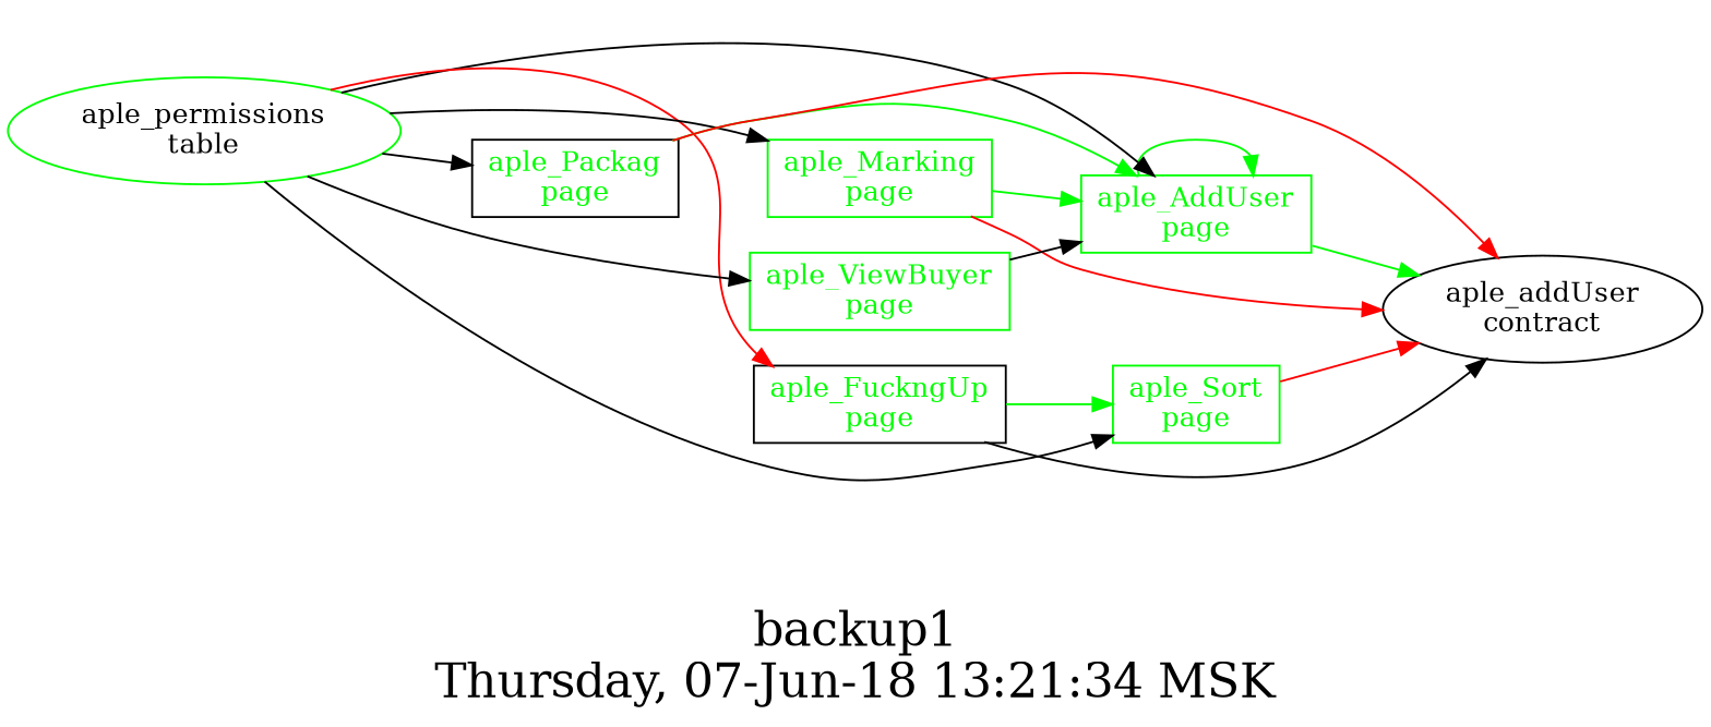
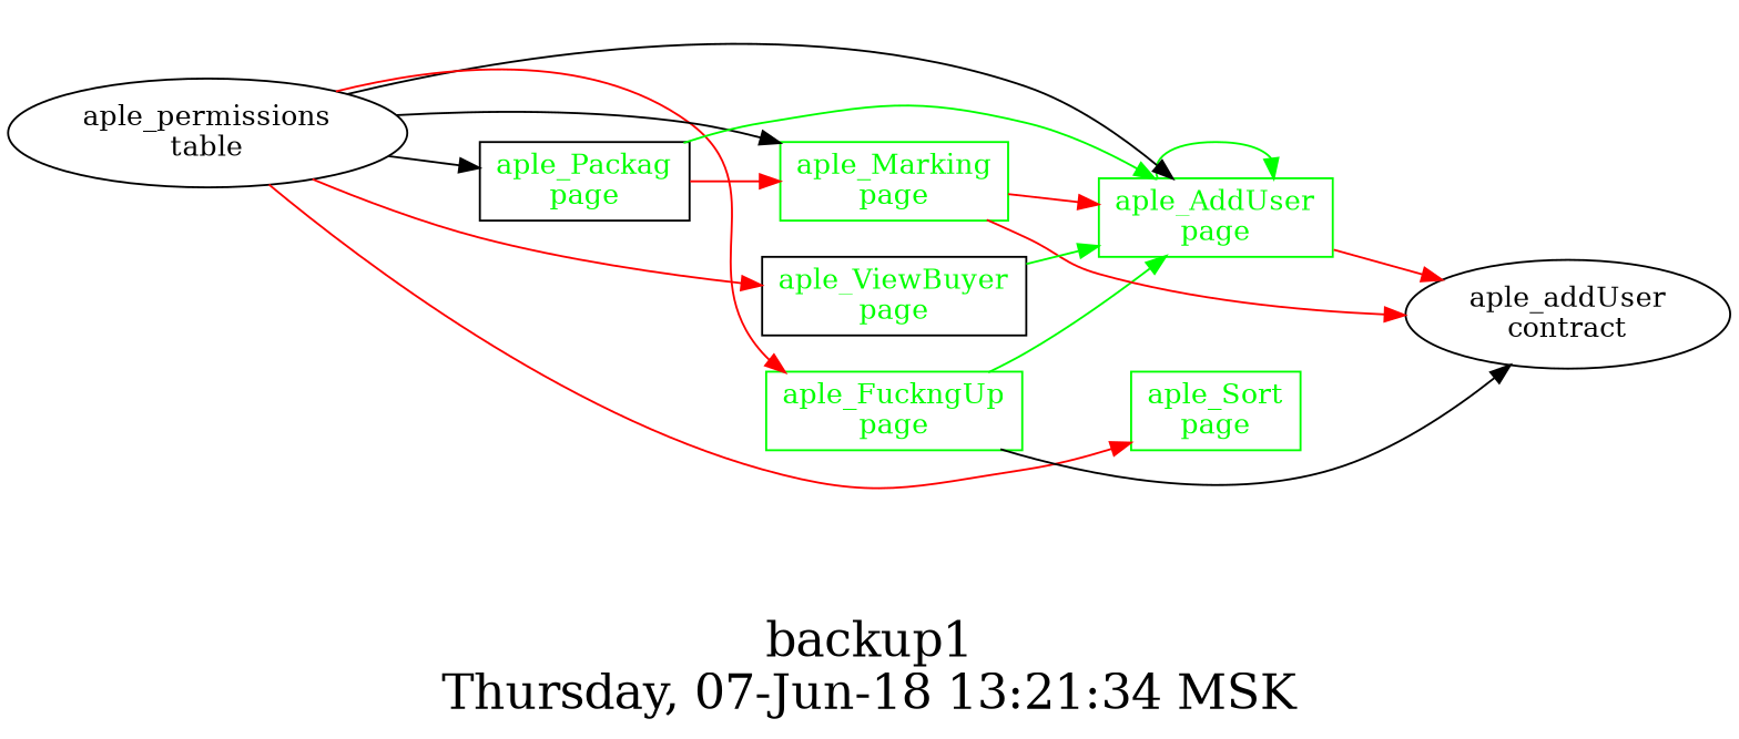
  digraph {
    fontsize=24
    label="backup1\nThursday, 07-Jun-18 13:21:34 MSK"
    nojustify=true
    ordering=out
    rankdir=LR
    node [color=green fontcolor=green group=pages shape=record]
    "aple_AddUser\npage"
    "aple_addUser\ncontract" [color="" fontcolor="" group="" shape=""]
-   "aple_permissions\ntable" [fontcolor="" group="" shape=""]
-   "aple_FuckngUp\npage" [color=black]
+   "aple_permissions\ntable" [color="" fontcolor="" group="" shape=""]
+   "aple_FuckngUp\npage"
    "aple_Marking\npage"
    "aple_Packag\npage" [color=black]
    "aple_Sort\npage"
-   "aple_ViewBuyer\npage"
+   "aple_ViewBuyer\npage" [color=black]
    "aple_AddUser\npage" -> "aple_AddUser\npage" [color=green]
-   "aple_AddUser\npage" -> "aple_addUser\ncontract" [color=green]
+   "aple_AddUser\npage" -> "aple_addUser\ncontract" [color=red]
    "aple_permissions\ntable" -> "aple_AddUser\npage"
    "aple_permissions\ntable" -> "aple_FuckngUp\npage" [color=red]
    "aple_permissions\ntable" -> "aple_Marking\npage"
    "aple_permissions\ntable" -> "aple_Packag\npage"
-   "aple_permissions\ntable" -> "aple_Sort\npage"
-   "aple_permissions\ntable" -> "aple_ViewBuyer\npage"
-   "aple_FuckngUp\npage" -> "aple_Sort\npage" [color=green]
+   "aple_permissions\ntable" -> "aple_Sort\npage" [color=red]
+   "aple_permissions\ntable" -> "aple_ViewBuyer\npage" [color=red]
+   "aple_FuckngUp\npage" -> "aple_AddUser\npage" [color=green]
    "aple_FuckngUp\npage" -> "aple_addUser\ncontract" [color=black]
-   "aple_Marking\npage" -> "aple_AddUser\npage" [color=green]
+   "aple_Marking\npage" -> "aple_AddUser\npage" [color=red]
    "aple_Marking\npage" -> "aple_addUser\ncontract" [color=red]
    "aple_Packag\npage" -> "aple_AddUser\npage" [color=green]
-   "aple_Packag\npage" -> "aple_addUser\ncontract" [color=red]
-   "aple_Sort\npage" -> "aple_addUser\ncontract" [color=red]
-   "aple_ViewBuyer\npage" -> "aple_AddUser\npage" [color=black]
+   "aple_Packag\npage" -> "aple_Marking\npage" [color=red]
+   "aple_ViewBuyer\npage" -> "aple_AddUser\npage" [color=green]
  }
